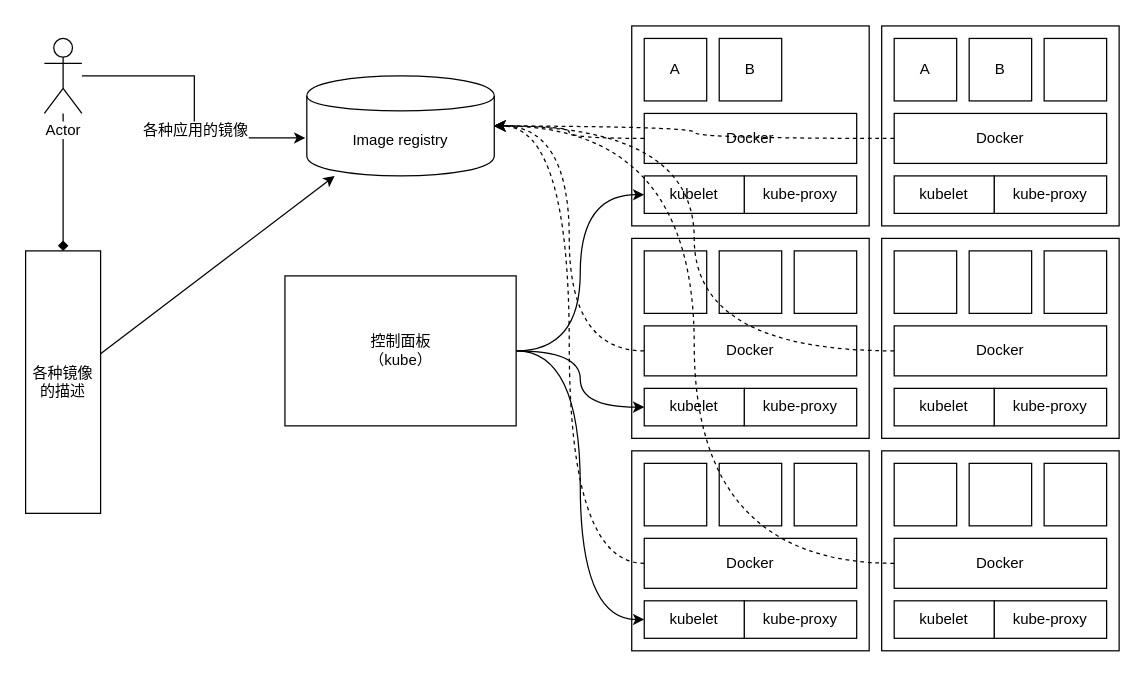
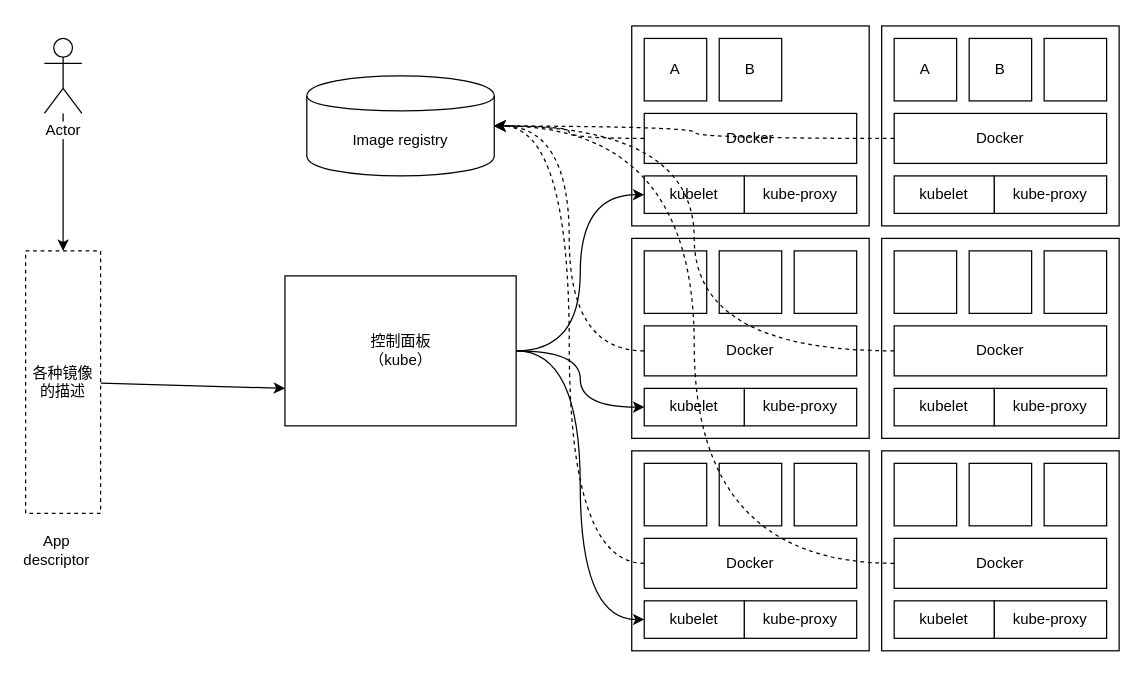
  <mxCell id="0" />
  <mxCell id="1" parent="0" />
  <mxCell id="2" value="" style="rounded=0;whiteSpace=wrap;html=1;" vertex="1" parent="1"><mxGeometry x="505" y="20" width="190" height="160" as="geometry" /></mxCell>
  <mxCell id="3" value="" style="rounded=0;whiteSpace=wrap;html=1;" vertex="1" parent="1"><mxGeometry x="505" y="190" width="190" height="160" as="geometry" /></mxCell>
  <mxCell id="4" value="" style="rounded=0;whiteSpace=wrap;html=1;" vertex="1" parent="1"><mxGeometry x="505" y="360" width="190" height="160" as="geometry" /></mxCell>
  <mxCell id="5" value="Image registry" style="shape=cylinder;whiteSpace=wrap;html=1;boundedLbl=1;backgroundOutline=1;" vertex="1" parent="1"><mxGeometry x="245" y="60" width="150" height="80" as="geometry" /></mxCell>
  <mxCell id="6" style="edgeStyle=orthogonalEdgeStyle;orthogonalLoop=1;jettySize=auto;html=1;entryX=0;entryY=0.5;entryDx=0;entryDy=0;curved=1;" edge="1" parent="1" source="9" target="21"><mxGeometry relative="1" as="geometry" /></mxCell>
  <mxCell id="7" style="edgeStyle=orthogonalEdgeStyle;curved=1;orthogonalLoop=1;jettySize=auto;html=1;entryX=0;entryY=0.5;entryDx=0;entryDy=0;" edge="1" parent="1" source="9" target="36"><mxGeometry relative="1" as="geometry" /></mxCell>
  <mxCell id="8" style="edgeStyle=orthogonalEdgeStyle;curved=1;orthogonalLoop=1;jettySize=auto;html=1;entryX=0;entryY=0.5;entryDx=0;entryDy=0;" edge="1" parent="1" source="9" target="51"><mxGeometry relative="1" as="geometry" /></mxCell>
  <mxCell id="9" value="控制面板&lt;br&gt;（kube）" style="rounded=0;whiteSpace=wrap;html=1;gradientColor=#ffffff;" vertex="1" parent="1"><mxGeometry x="227.5" y="220" width="185" height="120" as="geometry" /></mxCell>
- <mxCell id="10" style="edgeStyle=orthogonalEdgeStyle;rounded=0;orthogonalLoop=1;jettySize=auto;html=1;entryX=-0.008;entryY=0.62;entryDx=0;entryDy=0;entryPerimeter=0;" edge="1" parent="1" source="13" target="5"><mxGeometry relative="1" as="geometry" /></mxCell>
- <mxCell id="11" value="各种应用的镜像" style="text;html=1;align=center;verticalAlign=middle;resizable=0;points=[];labelBackgroundColor=#ffffff;" vertex="1" connectable="0" parent="10"><mxGeometry x="0.009" y="18" relative="1" as="geometry"><mxPoint x="-18" y="18" as="offset" /></mxGeometry></mxCell>
- <mxCell id="12" style="edgeStyle=orthogonalEdgeStyle;rounded=0;orthogonalLoop=1;jettySize=auto;html=1;entryX=0.5;entryY=0;entryDx=0;entryDy=0;endArrow=diamond;" edge="1" parent="1" source="13" target="15"><mxGeometry relative="1" as="geometry" /></mxCell>
+ <mxCell id="12" style="edgeStyle=orthogonalEdgeStyle;rounded=0;orthogonalLoop=1;jettySize=auto;html=1;entryX=0.5;entryY=0;entryDx=0;entryDy=0;" edge="1" parent="1" source="13" target="15"><mxGeometry relative="1" as="geometry" /></mxCell>
  <mxCell id="13" value="Actor" style="shape=umlActor;verticalLabelPosition=bottom;labelBackgroundColor=#ffffff;verticalAlign=top;html=1;outlineConnect=0;" vertex="1" parent="1"><mxGeometry x="35" y="30" width="30" height="60" as="geometry" /></mxCell>
- <mxCell id="14" style="orthogonalLoop=1;jettySize=auto;html=1;rounded=0;" edge="1" parent="1" source="15" target="5"><mxGeometry relative="1" as="geometry" /></mxCell>
- <mxCell id="15" value="各种镜像的描述" style="rounded=0;whiteSpace=wrap;html=1;fillColor=#ffffff;strokeColor=#000000;" vertex="1" parent="1"><mxGeometry x="20" y="200" width="60" height="210" as="geometry" /></mxCell>
+ <mxCell id="14" style="orthogonalLoop=1;jettySize=auto;html=1;entryX=0;entryY=0.75;entryDx=0;entryDy=0;rounded=0;" edge="1" parent="1" source="15" target="9"><mxGeometry relative="1" as="geometry" /></mxCell>
+ <mxCell id="15" value="各种镜像的描述" style="rounded=0;whiteSpace=wrap;html=1;fillColor=#ffffff;strokeColor=#000000;dashed=1;" vertex="1" parent="1"><mxGeometry x="20" y="200" width="60" height="210" as="geometry" /></mxCell>
  <mxCell id="16" value="A" style="whiteSpace=wrap;html=1;aspect=fixed;rounded=0;" vertex="1" parent="1"><mxGeometry x="515" y="30" width="50" height="50" as="geometry" /></mxCell>
  <mxCell id="17" value="B" style="whiteSpace=wrap;html=1;aspect=fixed;rounded=0;" vertex="1" parent="1"><mxGeometry x="575" y="30" width="50" height="50" as="geometry" /></mxCell>
  <mxCell id="18" style="edgeStyle=orthogonalEdgeStyle;curved=1;orthogonalLoop=1;jettySize=auto;html=1;dashed=1;" edge="1" parent="1" source="19" target="5"><mxGeometry relative="1" as="geometry" /></mxCell>
  <mxCell id="19" value="Docker" style="rounded=0;whiteSpace=wrap;html=1;" vertex="1" parent="1"><mxGeometry x="515" y="90" width="170" height="40" as="geometry" /></mxCell>
  <mxCell id="20" value="kube-proxy" style="rounded=0;whiteSpace=wrap;html=1;" vertex="1" parent="1"><mxGeometry x="595" y="140" width="90" height="30" as="geometry" /></mxCell>
  <mxCell id="21" value="kubelet" style="rounded=0;whiteSpace=wrap;html=1;" vertex="1" parent="1"><mxGeometry x="515" y="140" width="80" height="30" as="geometry" /></mxCell>
  <mxCell id="22" value="" style="rounded=0;whiteSpace=wrap;html=1;" vertex="1" parent="1"><mxGeometry x="705" y="20" width="190" height="160" as="geometry" /></mxCell>
  <mxCell id="23" value="A" style="whiteSpace=wrap;html=1;aspect=fixed;rounded=0;" vertex="1" parent="1"><mxGeometry x="715" y="30" width="50" height="50" as="geometry" /></mxCell>
  <mxCell id="24" value="B" style="whiteSpace=wrap;html=1;aspect=fixed;rounded=0;" vertex="1" parent="1"><mxGeometry x="775" y="30" width="50" height="50" as="geometry" /></mxCell>
  <mxCell id="25" value="" style="whiteSpace=wrap;html=1;aspect=fixed;rounded=0;" vertex="1" parent="1"><mxGeometry x="835" y="30" width="50" height="50" as="geometry" /></mxCell>
  <mxCell id="26" style="edgeStyle=orthogonalEdgeStyle;curved=1;orthogonalLoop=1;jettySize=auto;html=1;dashed=1;" edge="1" parent="1" source="27"><mxGeometry relative="1" as="geometry"><mxPoint x="395" y="100" as="targetPoint" /></mxGeometry></mxCell>
  <mxCell id="27" value="Docker" style="rounded=0;whiteSpace=wrap;html=1;" vertex="1" parent="1"><mxGeometry x="715" y="90" width="170" height="40" as="geometry" /></mxCell>
  <mxCell id="28" value="kube-proxy" style="rounded=0;whiteSpace=wrap;html=1;" vertex="1" parent="1"><mxGeometry x="795" y="140" width="90" height="30" as="geometry" /></mxCell>
  <mxCell id="29" value="kubelet" style="rounded=0;whiteSpace=wrap;html=1;" vertex="1" parent="1"><mxGeometry x="715" y="140" width="80" height="30" as="geometry" /></mxCell>
  <mxCell id="30" value="" style="whiteSpace=wrap;html=1;aspect=fixed;rounded=0;" vertex="1" parent="1"><mxGeometry x="515" y="200" width="50" height="50" as="geometry" /></mxCell>
  <mxCell id="31" value="" style="whiteSpace=wrap;html=1;aspect=fixed;rounded=0;" vertex="1" parent="1"><mxGeometry x="575" y="200" width="50" height="50" as="geometry" /></mxCell>
  <mxCell id="32" value="" style="whiteSpace=wrap;html=1;aspect=fixed;rounded=0;" vertex="1" parent="1"><mxGeometry x="635" y="200" width="50" height="50" as="geometry" /></mxCell>
  <mxCell id="33" style="edgeStyle=orthogonalEdgeStyle;curved=1;orthogonalLoop=1;jettySize=auto;html=1;entryX=1;entryY=0.5;entryDx=0;entryDy=0;dashed=1;" edge="1" parent="1" source="34" target="5"><mxGeometry relative="1" as="geometry" /></mxCell>
  <mxCell id="34" value="Docker" style="rounded=0;whiteSpace=wrap;html=1;" vertex="1" parent="1"><mxGeometry x="515" y="260" width="170" height="40" as="geometry" /></mxCell>
  <mxCell id="35" value="kube-proxy" style="rounded=0;whiteSpace=wrap;html=1;" vertex="1" parent="1"><mxGeometry x="595" y="310" width="90" height="30" as="geometry" /></mxCell>
  <mxCell id="36" value="kubelet" style="rounded=0;whiteSpace=wrap;html=1;" vertex="1" parent="1"><mxGeometry x="515" y="310" width="80" height="30" as="geometry" /></mxCell>
  <mxCell id="37" value="" style="rounded=0;whiteSpace=wrap;html=1;" vertex="1" parent="1"><mxGeometry x="705" y="190" width="190" height="160" as="geometry" /></mxCell>
  <mxCell id="38" value="" style="whiteSpace=wrap;html=1;aspect=fixed;rounded=0;" vertex="1" parent="1"><mxGeometry x="715" y="200" width="50" height="50" as="geometry" /></mxCell>
  <mxCell id="39" value="" style="whiteSpace=wrap;html=1;aspect=fixed;rounded=0;" vertex="1" parent="1"><mxGeometry x="775" y="200" width="50" height="50" as="geometry" /></mxCell>
  <mxCell id="40" value="" style="whiteSpace=wrap;html=1;aspect=fixed;rounded=0;" vertex="1" parent="1"><mxGeometry x="835" y="200" width="50" height="50" as="geometry" /></mxCell>
  <mxCell id="41" style="edgeStyle=orthogonalEdgeStyle;curved=1;orthogonalLoop=1;jettySize=auto;html=1;entryX=1;entryY=0.5;entryDx=0;entryDy=0;dashed=1;" edge="1" parent="1" source="42" target="5"><mxGeometry relative="1" as="geometry" /></mxCell>
  <mxCell id="42" value="Docker" style="rounded=0;whiteSpace=wrap;html=1;" vertex="1" parent="1"><mxGeometry x="715" y="260" width="170" height="40" as="geometry" /></mxCell>
  <mxCell id="43" value="kube-proxy" style="rounded=0;whiteSpace=wrap;html=1;" vertex="1" parent="1"><mxGeometry x="795" y="310" width="90" height="30" as="geometry" /></mxCell>
  <mxCell id="44" value="kubelet" style="rounded=0;whiteSpace=wrap;html=1;" vertex="1" parent="1"><mxGeometry x="715" y="310" width="80" height="30" as="geometry" /></mxCell>
  <mxCell id="45" value="" style="whiteSpace=wrap;html=1;aspect=fixed;rounded=0;" vertex="1" parent="1"><mxGeometry x="515" y="370" width="50" height="50" as="geometry" /></mxCell>
  <mxCell id="46" value="" style="whiteSpace=wrap;html=1;aspect=fixed;rounded=0;" vertex="1" parent="1"><mxGeometry x="575" y="370" width="50" height="50" as="geometry" /></mxCell>
  <mxCell id="47" value="" style="whiteSpace=wrap;html=1;aspect=fixed;rounded=0;" vertex="1" parent="1"><mxGeometry x="635" y="370" width="50" height="50" as="geometry" /></mxCell>
  <mxCell id="48" style="edgeStyle=orthogonalEdgeStyle;curved=1;orthogonalLoop=1;jettySize=auto;html=1;entryX=1;entryY=0.5;entryDx=0;entryDy=0;dashed=1;" edge="1" parent="1" source="49" target="5"><mxGeometry relative="1" as="geometry" /></mxCell>
  <mxCell id="49" value="Docker" style="rounded=0;whiteSpace=wrap;html=1;" vertex="1" parent="1"><mxGeometry x="515" y="430" width="170" height="40" as="geometry" /></mxCell>
  <mxCell id="50" value="kube-proxy" style="rounded=0;whiteSpace=wrap;html=1;" vertex="1" parent="1"><mxGeometry x="595" y="480" width="90" height="30" as="geometry" /></mxCell>
  <mxCell id="51" value="kubelet" style="rounded=0;whiteSpace=wrap;html=1;" vertex="1" parent="1"><mxGeometry x="515" y="480" width="80" height="30" as="geometry" /></mxCell>
  <mxCell id="52" value="" style="rounded=0;whiteSpace=wrap;html=1;" vertex="1" parent="1"><mxGeometry x="705" y="360" width="190" height="160" as="geometry" /></mxCell>
  <mxCell id="53" value="" style="whiteSpace=wrap;html=1;aspect=fixed;rounded=0;" vertex="1" parent="1"><mxGeometry x="715" y="370" width="50" height="50" as="geometry" /></mxCell>
  <mxCell id="54" value="" style="whiteSpace=wrap;html=1;aspect=fixed;rounded=0;" vertex="1" parent="1"><mxGeometry x="775" y="370" width="50" height="50" as="geometry" /></mxCell>
  <mxCell id="55" value="" style="whiteSpace=wrap;html=1;aspect=fixed;rounded=0;" vertex="1" parent="1"><mxGeometry x="835" y="370" width="50" height="50" as="geometry" /></mxCell>
  <mxCell id="56" style="edgeStyle=orthogonalEdgeStyle;curved=1;orthogonalLoop=1;jettySize=auto;html=1;entryX=1;entryY=0.5;entryDx=0;entryDy=0;dashed=1;" edge="1" parent="1" source="57" target="5"><mxGeometry relative="1" as="geometry" /></mxCell>
  <mxCell id="57" value="Docker" style="rounded=0;whiteSpace=wrap;html=1;" vertex="1" parent="1"><mxGeometry x="715" y="430" width="170" height="40" as="geometry" /></mxCell>
  <mxCell id="58" value="kube-proxy" style="rounded=0;whiteSpace=wrap;html=1;" vertex="1" parent="1"><mxGeometry x="795" y="480" width="90" height="30" as="geometry" /></mxCell>
  <mxCell id="59" value="kubelet" style="rounded=0;whiteSpace=wrap;html=1;" vertex="1" parent="1"><mxGeometry x="715" y="480" width="80" height="30" as="geometry" /></mxCell>
+ <mxCell id="60" value="App descriptor" style="text;html=1;strokeColor=none;fillColor=none;align=center;verticalAlign=middle;whiteSpace=wrap;rounded=0;" vertex="1" parent="1"><mxGeometry x="25" y="430" width="40" height="20" as="geometry" /></mxCell>
